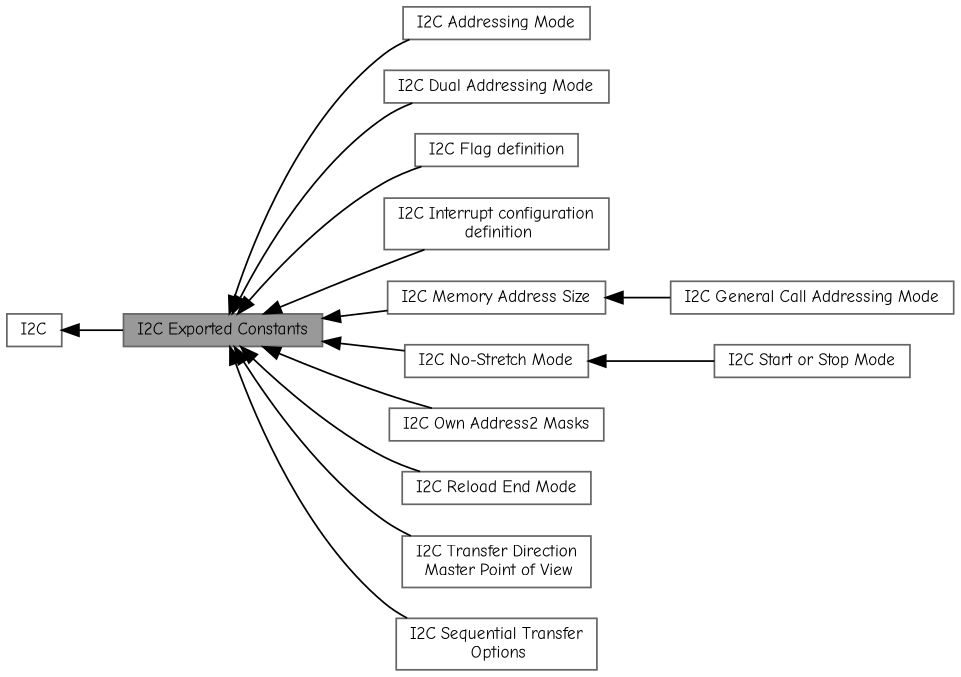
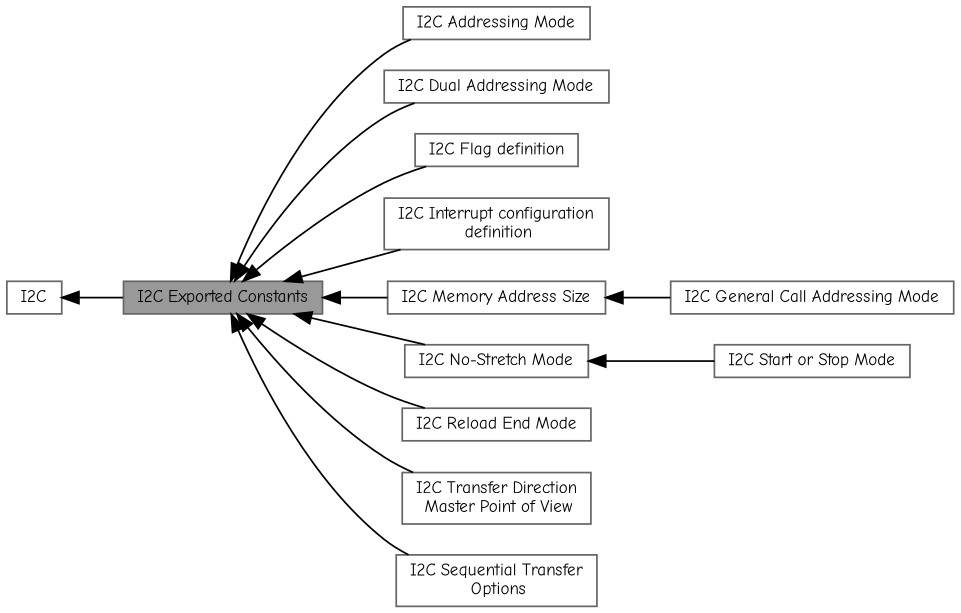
  digraph {
    fontname="Comic Neue"
    rankdir=LR
    node [color=grey40 fillcolor=white fontname="Comic Neue" fontsize=10 shape=box style=filled]
    edge [dir=back fontname="Comic Neue" fontsize=10 labelfontname=Helvetica labelfontsize=10 shape=plaintext style=solid]
    n1 [height=0.2 label=I2C width=0.4]
    n2 [color=gray40 fillcolor=grey60 fontcolor=black height=0.2 label="I2C Exported Constants" width=0.4]
    n3 [height=0.2 label="I2C Addressing Mode" width=0.4]
    n4 [height=0.2 label="I2C Dual Addressing Mode" width=0.4]
    n5 [height=0.2 label="I2C Flag definition" width=0.4]
    n6 [height=0.2 label="I2C Interrupt configuration\l definition" width=0.4]
    n7 [height=0.2 label="I2C Memory Address Size" width=0.4]
    n8 [height=0.2 label="I2C No-Stretch Mode" width=0.4]
-   n9 [height=0.2 label="I2C Own Address2 Masks" width=0.4]
    n10 [height=0.2 label="I2C Reload End Mode" width=0.4]
    n11 [height=0.2 label="I2C Transfer Direction\l Master Point of View" width=0.4]
    n12 [height=0.2 label="I2C Sequential Transfer\l Options" width=0.4]
    n13 [height=0.2 label="I2C General Call Addressing Mode" width=0.4]
    n14 [height=0.2 label="I2C Start or Stop Mode" width=0.4]
    n1 -> n2
    n2 -> n3
    n2 -> n4
    n2 -> n5
    n2 -> n6
    n2 -> n7
    n2 -> n8
-   n2 -> n9
    n2 -> n10
    n2 -> n11
    n2 -> n12
    n7 -> n13
    n8 -> n14
  }
